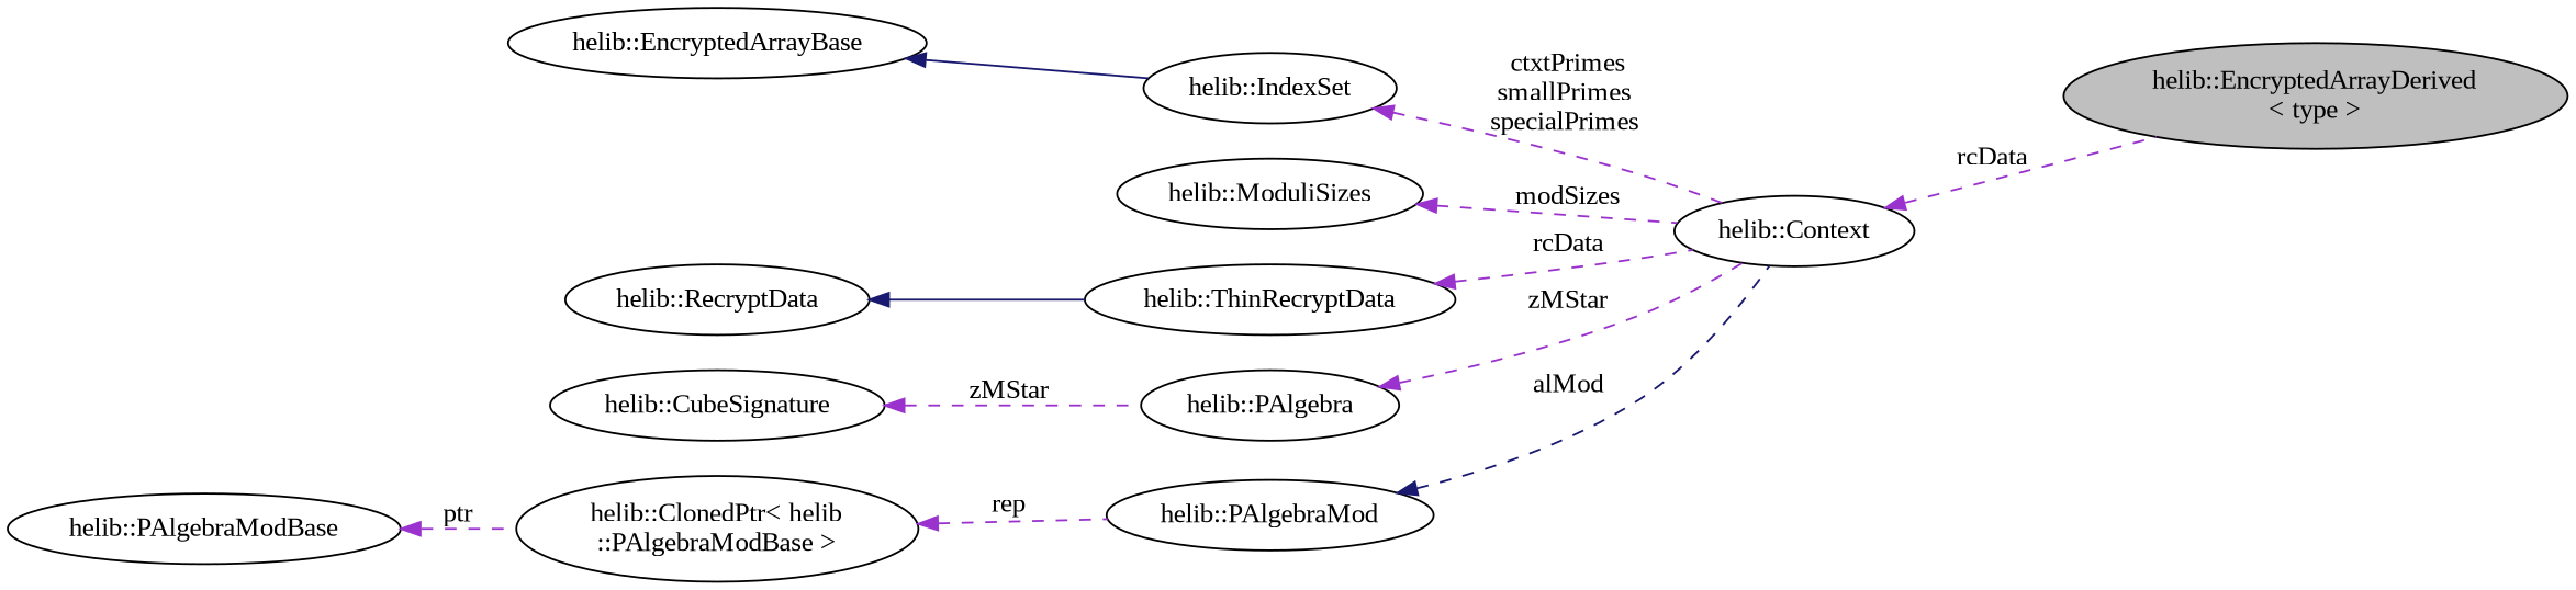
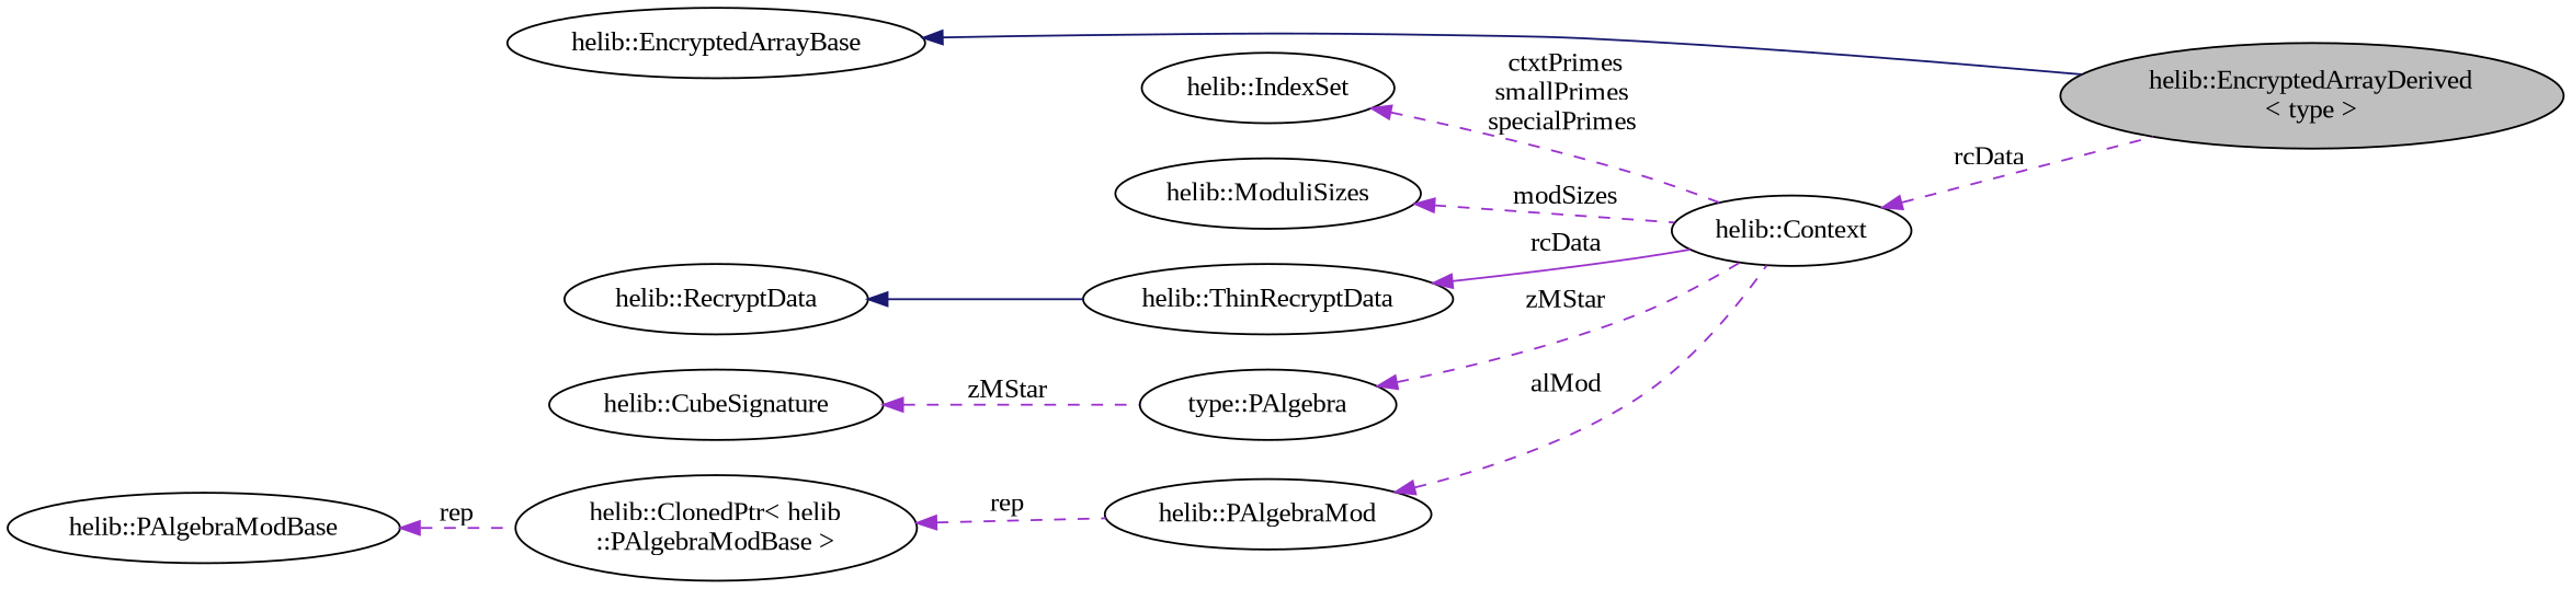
  digraph {
    fontname="Liberation Serif"
    rankdir=LR
    node [color=black fillcolor=white fontname="Liberation Serif" style=filled]
    edge [color=darkorchid3 dir=back fontname="Liberation Serif" style=dashed]
    n1 [fillcolor=grey75 fontcolor=black label="helib::EncryptedArrayDerived\l\< type \>"]
    n2 [label="helib::EncryptedArrayBase"]
    n3 [label="helib::Context"]
    n4 [label="helib::ModuliSizes"]
    n5 [label="helib::ThinRecryptData"]
    n6 [label="helib::RecryptData"]
    n7 [label="helib::IndexSet"]
-   n8 [label="helib::PAlgebra"]
+   n8 [label="type::PAlgebra"]
    n9 [label="helib::CubeSignature"]
    n10 [label="helib::PAlgebraMod"]
    n11 [label="helib::ClonedPtr\< helib\l::PAlgebraModBase \>"]
    n12 [label="helib::PAlgebraModBase"]
-   n2 -> n7 [color=midnightblue style=solid]
+   n2 -> n1 [color=midnightblue style=solid]
    n3 -> n1 [label=" rcData"]
    n4 -> n3 [label=" modSizes"]
-   n5 -> n3 [label=" rcData"]
+   n5 -> n3 [label=" rcData" style=solid]
    n6 -> n5 [color=midnightblue style=solid]
    n7 -> n3 [label=" ctxtPrimes\nsmallPrimes\nspecialPrimes"]
    n8 -> n3 [label=" zMStar"]
    n9 -> n8 [label=" zMStar"]
-   n10 -> n3 [color=midnightblue label=" alMod"]
+   n10 -> n3 [label=" alMod"]
    n11 -> n10 [label=" rep"]
-   n12 -> n11 [label=" ptr"]
+   n12 -> n11 [label=" rep"]
  }
